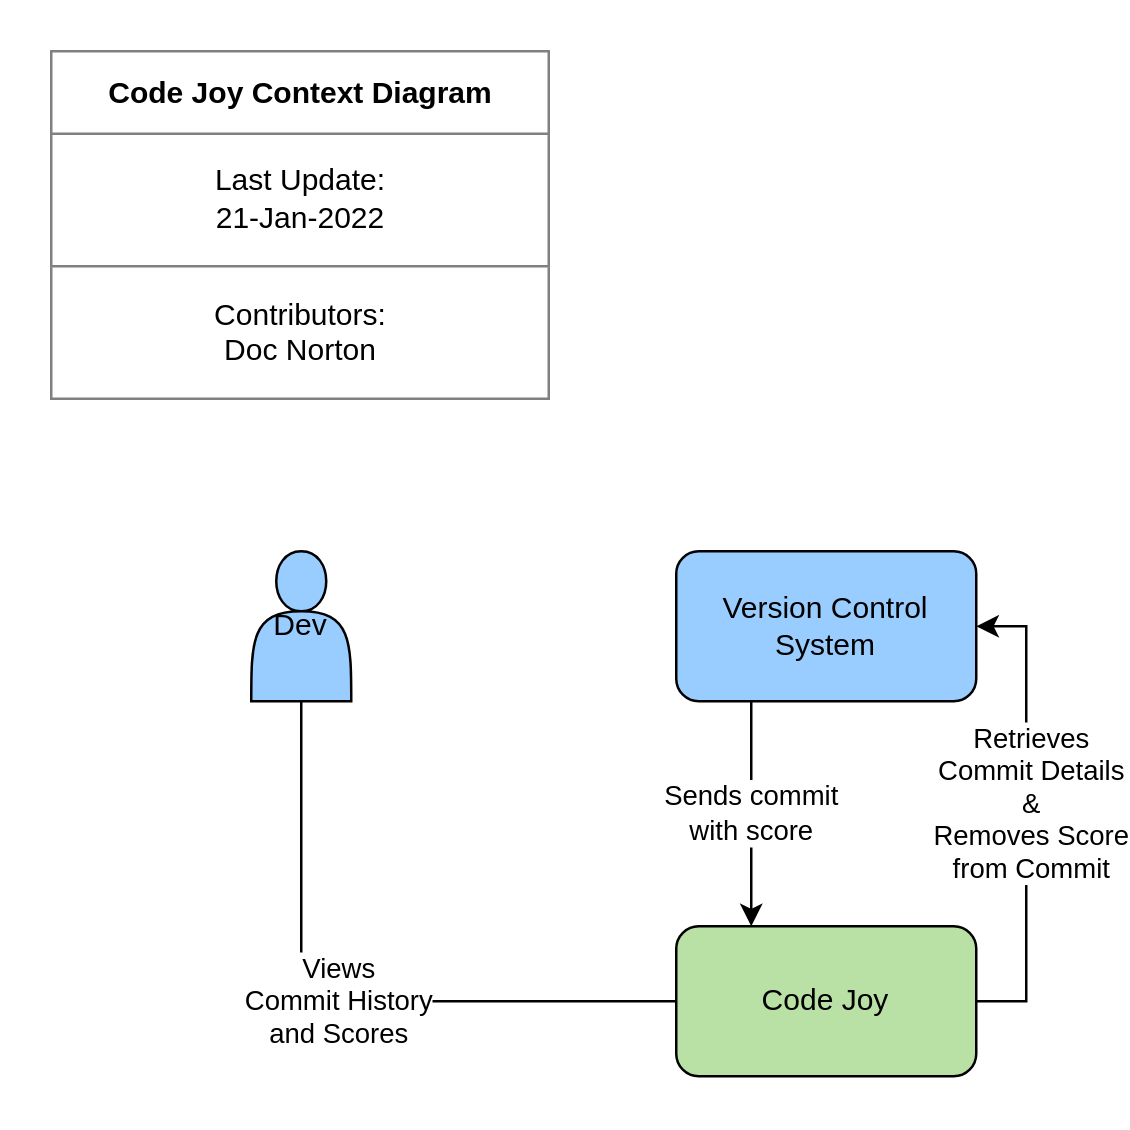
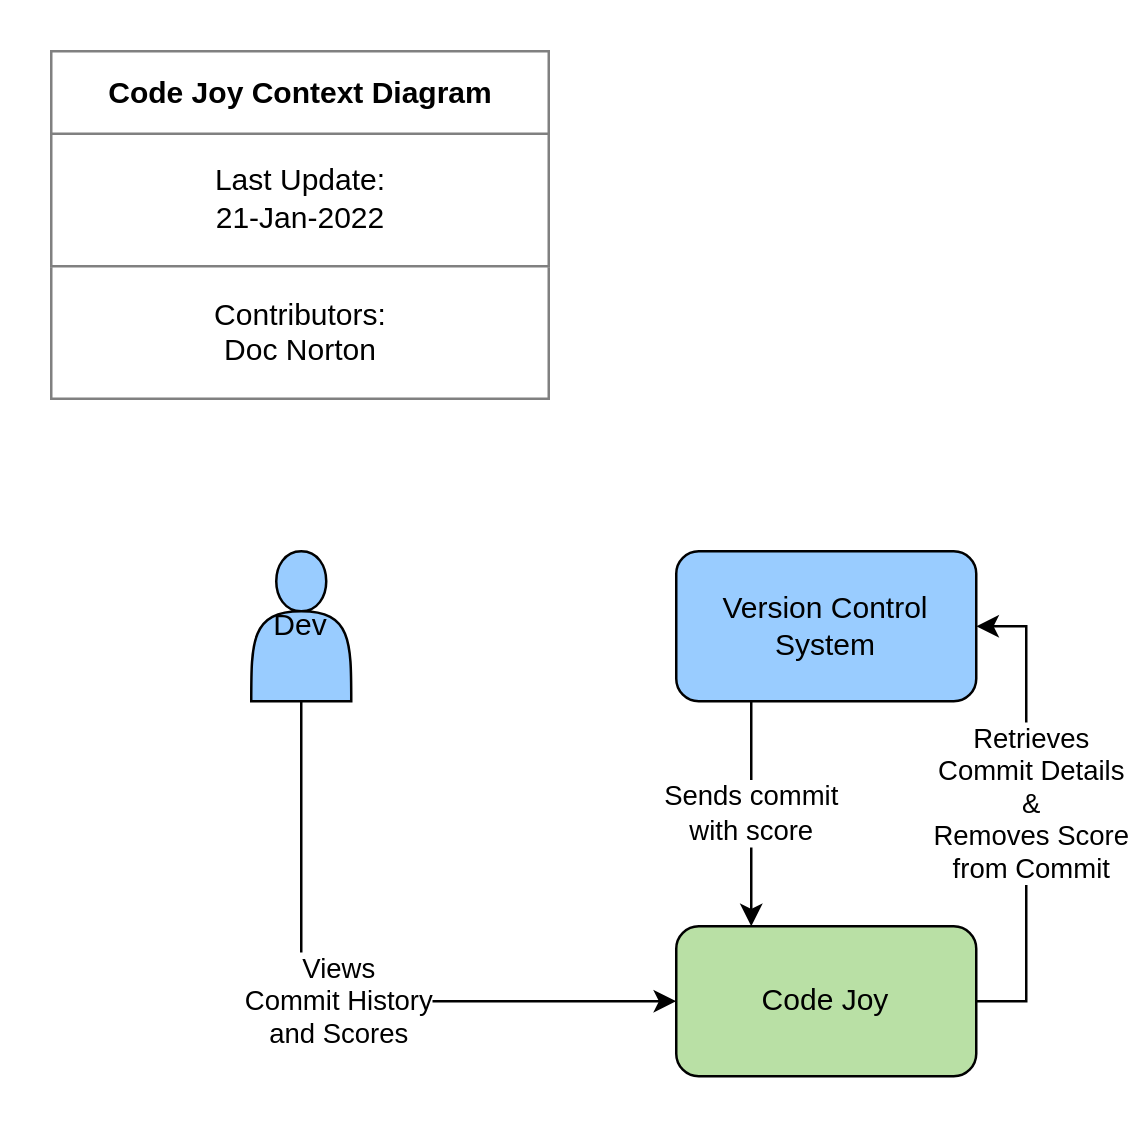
  <mxCell id="0" />
  <mxCell id="1" parent="0" />
- <mxCell id="2" value="Views&lt;br&gt;Commit History&lt;br&gt;and Scores" style="edgeStyle=orthogonalEdgeStyle;rounded=0;orthogonalLoop=1;jettySize=auto;html=1;entryX=0;entryY=0.5;entryDx=0;entryDy=0;exitX=0.5;exitY=1;exitDx=0;exitDy=0;endArrow=none;" edge="1" parent="1" source="3" target="8"><mxGeometry relative="1" as="geometry" /></mxCell>
+ <mxCell id="2" value="Views&lt;br&gt;Commit History&lt;br&gt;and Scores" style="edgeStyle=orthogonalEdgeStyle;rounded=0;orthogonalLoop=1;jettySize=auto;html=1;entryX=0;entryY=0.5;entryDx=0;entryDy=0;exitX=0.5;exitY=1;exitDx=0;exitDy=0;" edge="1" parent="1" source="3" target="8"><mxGeometry relative="1" as="geometry" /></mxCell>
  <mxCell id="3" value="Dev" style="shape=actor;whiteSpace=wrap;html=1;fillColor=#99CCFF;" vertex="1" parent="1"><mxGeometry x="100" y="220" width="40" height="60" as="geometry" /></mxCell>
  <mxCell id="4" value="Sends commit&lt;br&gt;with score" style="edgeStyle=orthogonalEdgeStyle;rounded=0;orthogonalLoop=1;jettySize=auto;html=1;exitX=0.25;exitY=1;exitDx=0;exitDy=0;entryX=0.25;entryY=0;entryDx=0;entryDy=0;" edge="1" parent="1" source="5" target="8"><mxGeometry relative="1" as="geometry" /></mxCell>
  <mxCell id="5" value="Version Control System" style="rounded=1;whiteSpace=wrap;html=1;fillColor=#99ccff;" vertex="1" parent="1"><mxGeometry x="270" y="220" width="120" height="60" as="geometry" /></mxCell>
  <mxCell id="6" style="edgeStyle=orthogonalEdgeStyle;rounded=0;orthogonalLoop=1;jettySize=auto;html=1;entryX=1;entryY=0.5;entryDx=0;entryDy=0;exitX=1;exitY=0.5;exitDx=0;exitDy=0;" edge="1" parent="1" source="8" target="5"><mxGeometry relative="1" as="geometry" /></mxCell>
  <mxCell id="7" value="Retrieves&lt;br&gt;Commit Details&lt;br&gt;&amp;amp;&lt;br&gt;Removes Score&lt;br&gt;from Commit" style="edgeLabel;html=1;align=center;verticalAlign=middle;resizable=0;points=[];" vertex="1" connectable="0" parent="6"><mxGeometry x="0.236" y="-1" relative="1" as="geometry"><mxPoint y="17" as="offset" /></mxGeometry></mxCell>
  <mxCell id="8" value="Code Joy" style="rounded=1;whiteSpace=wrap;html=1;fillColor=#B9E0A5;" vertex="1" parent="1"><mxGeometry x="270" y="370" width="120" height="60" as="geometry" /></mxCell>
  <mxCell id="9" value="&lt;table border=&quot;1&quot; width=&quot;100%&quot; cellpadding=&quot;4&quot; style=&quot;width: 100% ; height: 100% ; border-collapse: collapse&quot;&gt;&lt;tbody&gt;&lt;tr&gt;&lt;th align=&quot;center&quot;&gt;&lt;b&gt;Code Joy Context Diagram&lt;/b&gt;&lt;/th&gt;&lt;/tr&gt;&lt;tr&gt;&lt;td align=&quot;center&quot;&gt;Last Update:&lt;br&gt;21-Jan-2022&lt;/td&gt;&lt;/tr&gt;&lt;tr&gt;&lt;td align=&quot;center&quot;&gt;Contributors:&lt;br&gt;Doc Norton&lt;/td&gt;&lt;/tr&gt;&lt;/tbody&gt;&lt;/table&gt;" style="text;html=1;strokeColor=none;fillColor=none;overflow=fill;" vertex="1" parent="1"><mxGeometry x="20" y="20" width="200" height="140" as="geometry" /></mxCell>
